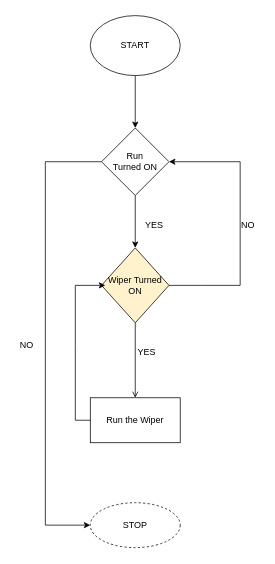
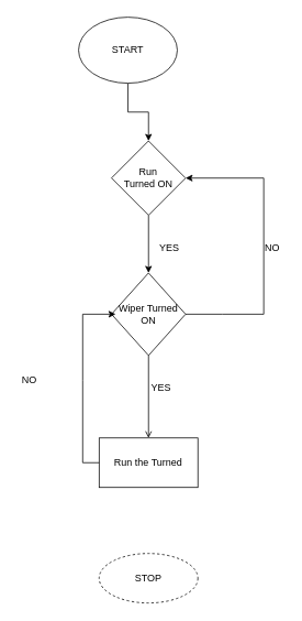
  <mxCell id="0" />
  <mxCell id="1" parent="0" />
  <mxCell id="2" value="" style="edgeStyle=orthogonalEdgeStyle;rounded=0;orthogonalLoop=1;jettySize=auto;html=1;" edge="1" parent="1" source="3" target="5"><mxGeometry relative="1" as="geometry" /></mxCell>
- <mxCell id="3" value="START" style="ellipse;whiteSpace=wrap;html=1;" vertex="1" parent="1"><mxGeometry x="120" y="20" width="120" height="80" as="geometry" /></mxCell>
+ <mxCell id="3" value="START" style="ellipse;whiteSpace=wrap;html=1;" vertex="1" parent="1"><mxGeometry x="95" y="20" width="120" height="80" as="geometry" /></mxCell>
  <mxCell id="4" value="" style="edgeStyle=orthogonalEdgeStyle;rounded=0;orthogonalLoop=1;jettySize=auto;html=1;" edge="1" parent="1" source="5" target="7"><mxGeometry relative="1" as="geometry" /></mxCell>
  <mxCell id="5" value="Run &lt;br&gt;Turned ON" style="rhombus;whiteSpace=wrap;html=1;" vertex="1" parent="1"><mxGeometry x="135" y="170" width="90" height="90" as="geometry" /></mxCell>
  <mxCell id="6" value="" style="edgeStyle=orthogonalEdgeStyle;rounded=0;orthogonalLoop=1;jettySize=auto;html=1;endArrow=open;" edge="1" parent="1" source="7" target="8"><mxGeometry relative="1" as="geometry" /></mxCell>
- <mxCell id="7" value="Wiper Turned ON" style="rhombus;whiteSpace=wrap;html=1;fillColor=#fff2cc;" vertex="1" parent="1"><mxGeometry x="135" y="330" width="90" height="100" as="geometry" /></mxCell>
- <mxCell id="8" value="Run the Wiper" style="whiteSpace=wrap;html=1;" vertex="1" parent="1"><mxGeometry x="120" y="530" width="120" height="60" as="geometry" /></mxCell>
+ <mxCell id="7" value="Wiper Turned ON" style="rhombus;whiteSpace=wrap;html=1;" vertex="1" parent="1"><mxGeometry x="135" y="330" width="90" height="100" as="geometry" /></mxCell>
+ <mxCell id="8" value="Run the Turned" style="whiteSpace=wrap;html=1;" vertex="1" parent="1"><mxGeometry x="120" y="530" width="120" height="60" as="geometry" /></mxCell>
  <mxCell id="9" value="STOP" style="ellipse;whiteSpace=wrap;html=1;dashed=1;" vertex="1" parent="1"><mxGeometry x="120" y="670" width="120" height="60" as="geometry" /></mxCell>
  <mxCell id="10" value="YES" style="text;html=1;align=center;verticalAlign=middle;resizable=0;points=[];autosize=1;strokeColor=none;fillColor=none;" vertex="1" parent="1"><mxGeometry x="185" y="290" width="40" height="20" as="geometry" /></mxCell>
  <mxCell id="11" value="YES" style="text;html=1;align=center;verticalAlign=middle;resizable=0;points=[];autosize=1;strokeColor=none;fillColor=none;" vertex="1" parent="1"><mxGeometry x="175" y="460" width="40" height="20" as="geometry" /></mxCell>
  <mxCell id="12" value="" style="endArrow=classic;html=1;rounded=0;" edge="1" parent="1"><mxGeometry width="50" height="50" relative="1" as="geometry"><mxPoint x="120" y="560" as="sourcePoint" /><mxPoint x="140" y="380" as="targetPoint" /><Array as="points"><mxPoint x="100" y="560" /><mxPoint x="100" y="460" /><mxPoint x="100" y="380" /></Array></mxGeometry></mxCell>
- <mxCell id="13" value="" style="endArrow=classic;html=1;rounded=0;exitX=0;exitY=0.5;exitDx=0;exitDy=0;entryX=0;entryY=0.5;entryDx=0;entryDy=0;" edge="1" parent="1" source="5" target="9"><mxGeometry width="50" height="50" relative="1" as="geometry"><mxPoint x="130" y="200" as="sourcePoint" /><mxPoint x="90" y="510" as="targetPoint" /><Array as="points"><mxPoint x="60" y="215" /><mxPoint x="60" y="700" /></Array></mxGeometry></mxCell>
  <mxCell id="14" value="NO" style="text;html=1;align=center;verticalAlign=middle;resizable=0;points=[];autosize=1;strokeColor=none;fillColor=none;" vertex="1" parent="1"><mxGeometry x="20" y="450" width="30" height="20" as="geometry" /></mxCell>
  <mxCell id="15" value="" style="endArrow=classic;html=1;rounded=0;entryX=1;entryY=0.5;entryDx=0;entryDy=0;exitX=1;exitY=0.5;exitDx=0;exitDy=0;" edge="1" parent="1" source="7" target="5"><mxGeometry width="50" height="50" relative="1" as="geometry"><mxPoint x="225" y="390" as="sourcePoint" /><mxPoint x="275" y="340" as="targetPoint" /><Array as="points"><mxPoint x="270" y="380" /><mxPoint x="320" y="380" /><mxPoint x="320" y="215" /></Array></mxGeometry></mxCell>
  <mxCell id="16" value="NO" style="text;html=1;align=center;verticalAlign=middle;resizable=0;points=[];autosize=1;strokeColor=none;fillColor=none;" vertex="1" parent="1"><mxGeometry x="315" y="290" width="30" height="20" as="geometry" /></mxCell>
